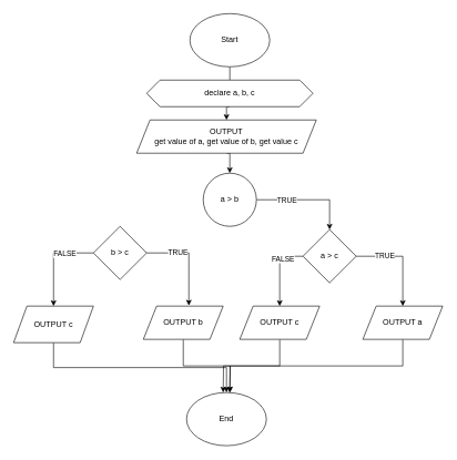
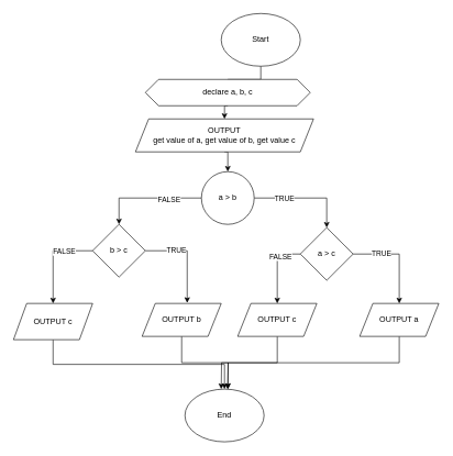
  <mxCell id="0" />
  <mxCell id="1" parent="0" />
  <mxCell id="2" style="edgeStyle=orthogonalEdgeStyle;rounded=0;orthogonalLoop=1;jettySize=auto;html=1;exitX=0.5;exitY=1;exitDx=0;exitDy=0;entryX=0.5;entryY=0;entryDx=0;entryDy=0;endArrow=none;" edge="1" parent="1" source="3" target="6"><mxGeometry relative="1" as="geometry" /></mxCell>
- <mxCell id="3" value="Start" style="ellipse;whiteSpace=wrap;html=1;" vertex="1" parent="1"><mxGeometry x="285" y="20" width="120" height="80" as="geometry" /></mxCell>
+ <mxCell id="3" value="Start" style="ellipse;whiteSpace=wrap;html=1;" vertex="1" parent="1"><mxGeometry x="335" y="20" width="120" height="80" as="geometry" /></mxCell>
  <mxCell id="4" value="End" style="ellipse;whiteSpace=wrap;html=1;" vertex="1" parent="1"><mxGeometry x="280" y="590" width="120" height="80" as="geometry" /></mxCell>
  <mxCell id="5" style="edgeStyle=orthogonalEdgeStyle;rounded=0;orthogonalLoop=1;jettySize=auto;html=1;exitX=0.5;exitY=1;exitDx=0;exitDy=0;entryX=0.5;entryY=0;entryDx=0;entryDy=0;" edge="1" parent="1" source="6" target="8"><mxGeometry relative="1" as="geometry" /></mxCell>
  <mxCell id="6" value="declare a, b, c" style="shape=hexagon;perimeter=hexagonPerimeter2;whiteSpace=wrap;html=1;fixedSize=1;" vertex="1" parent="1"><mxGeometry x="220" y="120" width="250" height="40" as="geometry" /></mxCell>
  <mxCell id="7" style="edgeStyle=orthogonalEdgeStyle;rounded=0;orthogonalLoop=1;jettySize=auto;html=1;exitX=0.5;exitY=1;exitDx=0;exitDy=0;entryX=0.5;entryY=0;entryDx=0;entryDy=0;" edge="1" parent="1" source="8" target="13"><mxGeometry relative="1" as="geometry" /></mxCell>
  <mxCell id="8" value="OUTPUT&lt;br&gt;get value of a, get value of b, get value c" style="shape=parallelogram;perimeter=parallelogramPerimeter;whiteSpace=wrap;html=1;fixedSize=1;" vertex="1" parent="1"><mxGeometry x="205" y="180" width="270" height="50" as="geometry" /></mxCell>
+ <mxCell id="9" style="edgeStyle=orthogonalEdgeStyle;rounded=0;orthogonalLoop=1;jettySize=auto;html=1;exitX=0;exitY=0.5;exitDx=0;exitDy=0;entryX=0.5;entryY=0;entryDx=0;entryDy=0;" edge="1" parent="1" source="13" target="18"><mxGeometry relative="1" as="geometry" /></mxCell>
+ <mxCell id="10" value="FALSE" style="edgeLabel;html=1;align=center;verticalAlign=middle;resizable=0;points=[];" vertex="1" connectable="0" parent="9"><mxGeometry x="-0.392" y="1" relative="1" as="geometry"><mxPoint as="offset" /></mxGeometry></mxCell>
  <mxCell id="11" style="edgeStyle=orthogonalEdgeStyle;rounded=0;orthogonalLoop=1;jettySize=auto;html=1;exitX=1;exitY=0.5;exitDx=0;exitDy=0;entryX=0.5;entryY=0;entryDx=0;entryDy=0;" edge="1" parent="1" source="13" target="23"><mxGeometry relative="1" as="geometry" /></mxCell>
  <mxCell id="12" value="TRUE" style="edgeLabel;html=1;align=center;verticalAlign=middle;resizable=0;points=[];" vertex="1" connectable="0" parent="11"><mxGeometry x="-0.415" relative="1" as="geometry"><mxPoint as="offset" /></mxGeometry></mxCell>
  <mxCell id="13" value="a &amp;gt; b" style="ellipse;whiteSpace=wrap;html=1;" vertex="1" parent="1"><mxGeometry x="305" y="260" width="80" height="80" as="geometry" /></mxCell>
  <mxCell id="14" style="edgeStyle=orthogonalEdgeStyle;rounded=0;orthogonalLoop=1;jettySize=auto;html=1;exitX=0;exitY=0.5;exitDx=0;exitDy=0;" edge="1" parent="1" source="18" target="31"><mxGeometry relative="1" as="geometry" /></mxCell>
  <mxCell id="15" value="FALSE" style="edgeLabel;html=1;align=center;verticalAlign=middle;resizable=0;points=[];" vertex="1" connectable="0" parent="14"><mxGeometry x="-0.369" relative="1" as="geometry"><mxPoint as="offset" /></mxGeometry></mxCell>
  <mxCell id="16" style="edgeStyle=orthogonalEdgeStyle;rounded=0;orthogonalLoop=1;jettySize=auto;html=1;exitX=1;exitY=0.5;exitDx=0;exitDy=0;entryX=0.57;entryY=-0.016;entryDx=0;entryDy=0;entryPerimeter=0;" edge="1" parent="1" source="18" target="29"><mxGeometry relative="1" as="geometry" /></mxCell>
  <mxCell id="17" value="TRUE" style="edgeLabel;html=1;align=center;verticalAlign=middle;resizable=0;points=[];" vertex="1" connectable="0" parent="16"><mxGeometry x="-0.358" y="1" relative="1" as="geometry"><mxPoint as="offset" /></mxGeometry></mxCell>
  <mxCell id="18" value="b &amp;gt; c" style="rhombus;whiteSpace=wrap;html=1;" vertex="1" parent="1"><mxGeometry x="140" y="340" width="80" height="80" as="geometry" /></mxCell>
  <mxCell id="19" style="edgeStyle=orthogonalEdgeStyle;rounded=0;orthogonalLoop=1;jettySize=auto;html=1;exitX=1;exitY=0.5;exitDx=0;exitDy=0;" edge="1" parent="1" source="23" target="25"><mxGeometry relative="1" as="geometry" /></mxCell>
  <mxCell id="20" value="TRUE" style="edgeLabel;html=1;align=center;verticalAlign=middle;resizable=0;points=[];" vertex="1" connectable="0" parent="19"><mxGeometry x="-0.417" y="1" relative="1" as="geometry"><mxPoint as="offset" /></mxGeometry></mxCell>
  <mxCell id="21" style="edgeStyle=orthogonalEdgeStyle;rounded=0;orthogonalLoop=1;jettySize=auto;html=1;exitX=0;exitY=0.5;exitDx=0;exitDy=0;" edge="1" parent="1" source="23" target="27"><mxGeometry relative="1" as="geometry" /></mxCell>
  <mxCell id="22" value="FALSE" style="edgeLabel;html=1;align=center;verticalAlign=middle;resizable=0;points=[];" vertex="1" connectable="0" parent="21"><mxGeometry x="-0.437" y="3" relative="1" as="geometry"><mxPoint as="offset" /></mxGeometry></mxCell>
  <mxCell id="23" value="a &amp;gt; c" style="rhombus;whiteSpace=wrap;html=1;" vertex="1" parent="1"><mxGeometry x="455" y="345" width="80" height="80" as="geometry" /></mxCell>
  <mxCell id="24" style="edgeStyle=orthogonalEdgeStyle;rounded=0;orthogonalLoop=1;jettySize=auto;html=1;exitX=0.5;exitY=1;exitDx=0;exitDy=0;" edge="1" parent="1" source="25"><mxGeometry relative="1" as="geometry"><mxPoint x="335" y="590" as="targetPoint" /></mxGeometry></mxCell>
  <mxCell id="25" value="OUTPUT a" style="shape=parallelogram;perimeter=parallelogramPerimeter;whiteSpace=wrap;html=1;fixedSize=1;" vertex="1" parent="1"><mxGeometry x="545" y="460" width="120" height="50" as="geometry" /></mxCell>
  <mxCell id="26" style="edgeStyle=orthogonalEdgeStyle;rounded=0;orthogonalLoop=1;jettySize=auto;html=1;exitX=0.5;exitY=1;exitDx=0;exitDy=0;" edge="1" parent="1" source="27"><mxGeometry relative="1" as="geometry"><mxPoint x="345" y="590" as="targetPoint" /></mxGeometry></mxCell>
  <mxCell id="27" value="OUTPUT c" style="shape=parallelogram;perimeter=parallelogramPerimeter;whiteSpace=wrap;html=1;fixedSize=1;" vertex="1" parent="1"><mxGeometry x="360" y="460" width="120" height="50" as="geometry" /></mxCell>
  <mxCell id="28" style="edgeStyle=orthogonalEdgeStyle;rounded=0;orthogonalLoop=1;jettySize=auto;html=1;exitX=0.5;exitY=1;exitDx=0;exitDy=0;" edge="1" parent="1" source="29"><mxGeometry relative="1" as="geometry"><mxPoint x="345" y="590" as="targetPoint" /></mxGeometry></mxCell>
  <mxCell id="29" value="OUTPUT b" style="shape=parallelogram;perimeter=parallelogramPerimeter;whiteSpace=wrap;html=1;fixedSize=1;" vertex="1" parent="1"><mxGeometry x="215" y="460" width="120" height="50" as="geometry" /></mxCell>
  <mxCell id="30" style="edgeStyle=orthogonalEdgeStyle;rounded=0;orthogonalLoop=1;jettySize=auto;html=1;exitX=0.5;exitY=1;exitDx=0;exitDy=0;" edge="1" parent="1" source="31" target="4"><mxGeometry relative="1" as="geometry" /></mxCell>
  <mxCell id="31" value="OUTPUT c" style="shape=parallelogram;perimeter=parallelogramPerimeter;whiteSpace=wrap;html=1;fixedSize=1;" vertex="1" parent="1"><mxGeometry x="20" y="460" width="120" height="55" as="geometry" /></mxCell>
